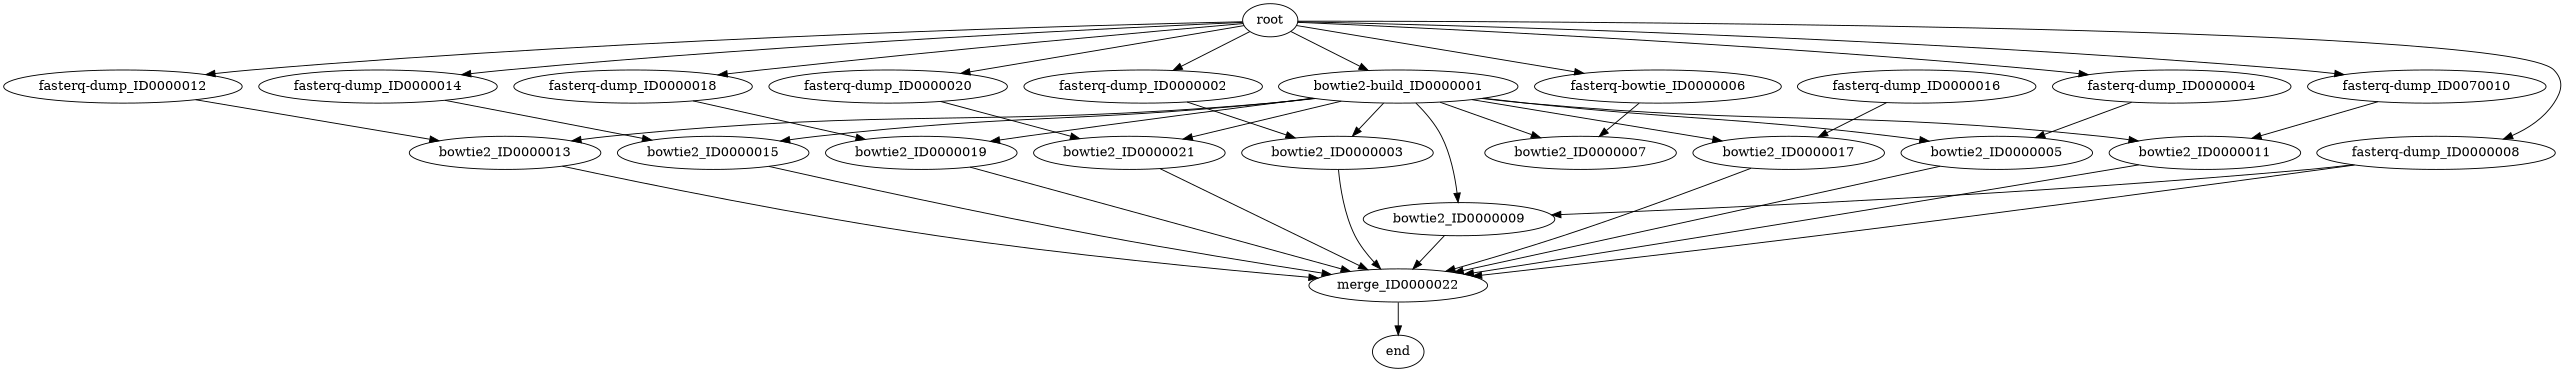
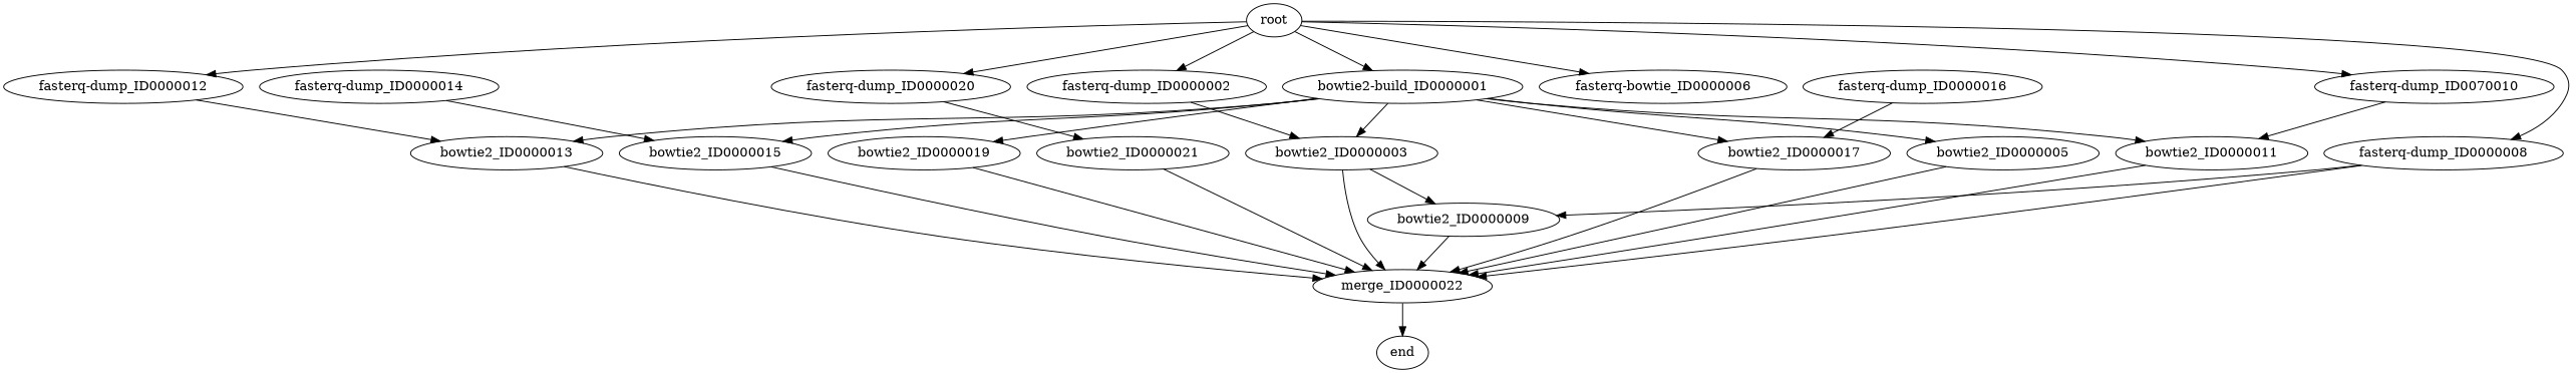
  strict digraph {
    "bowtie2-build_ID0000001"
    bowtie2_ID0000003
    bowtie2_ID0000005
-   bowtie2_ID0000007
    bowtie2_ID0000009
    bowtie2_ID0000011
    bowtie2_ID0000013
    bowtie2_ID0000015
    bowtie2_ID0000017
    bowtie2_ID0000019
    bowtie2_ID0000021
    merge_ID0000022
    "fasterq-dump_ID0000002"
    end
-   "fasterq-dump_ID0000004"
    n16 [label="fasterq-bowtie_ID0000006"]
    "fasterq-dump_ID0000008"
    n18 [label="fasterq-dump_ID0070010"]
    "fasterq-dump_ID0000012"
    "fasterq-dump_ID0000014"
    "fasterq-dump_ID0000016"
-   "fasterq-dump_ID0000018"
    "fasterq-dump_ID0000020"
    root
    "bowtie2-build_ID0000001" -> bowtie2_ID0000003
    "bowtie2-build_ID0000001" -> bowtie2_ID0000005
-   "bowtie2-build_ID0000001" -> bowtie2_ID0000007
-   "bowtie2-build_ID0000001" -> bowtie2_ID0000009
+   bowtie2_ID0000003 -> bowtie2_ID0000009
    "bowtie2-build_ID0000001" -> bowtie2_ID0000011
    "bowtie2-build_ID0000001" -> bowtie2_ID0000013
    "bowtie2-build_ID0000001" -> bowtie2_ID0000015
    "bowtie2-build_ID0000001" -> bowtie2_ID0000017
    "bowtie2-build_ID0000001" -> bowtie2_ID0000019
-   "bowtie2-build_ID0000001" -> bowtie2_ID0000021
    bowtie2_ID0000003 -> merge_ID0000022
    bowtie2_ID0000005 -> merge_ID0000022
    bowtie2_ID0000009 -> merge_ID0000022
    bowtie2_ID0000011 -> merge_ID0000022
    bowtie2_ID0000013 -> merge_ID0000022
    bowtie2_ID0000015 -> merge_ID0000022
    bowtie2_ID0000017 -> merge_ID0000022
    bowtie2_ID0000019 -> merge_ID0000022
    bowtie2_ID0000021 -> merge_ID0000022
    merge_ID0000022 -> end
    "fasterq-dump_ID0000002" -> bowtie2_ID0000003
-   "fasterq-dump_ID0000004" -> bowtie2_ID0000005
-   n16 -> bowtie2_ID0000007
    "fasterq-dump_ID0000008" -> bowtie2_ID0000009
    "fasterq-dump_ID0000008" -> merge_ID0000022
    n18 -> bowtie2_ID0000011
    "fasterq-dump_ID0000012" -> bowtie2_ID0000013
    "fasterq-dump_ID0000014" -> bowtie2_ID0000015
    "fasterq-dump_ID0000016" -> bowtie2_ID0000017
-   "fasterq-dump_ID0000018" -> bowtie2_ID0000019
    "fasterq-dump_ID0000020" -> bowtie2_ID0000021
    root -> "bowtie2-build_ID0000001"
    root -> "fasterq-dump_ID0000002"
-   root -> "fasterq-dump_ID0000004"
    root -> n16
    root -> "fasterq-dump_ID0000008"
    root -> n18
    root -> "fasterq-dump_ID0000012"
-   root -> "fasterq-dump_ID0000014"
-   root -> "fasterq-dump_ID0000018"
    root -> "fasterq-dump_ID0000020"
  }
